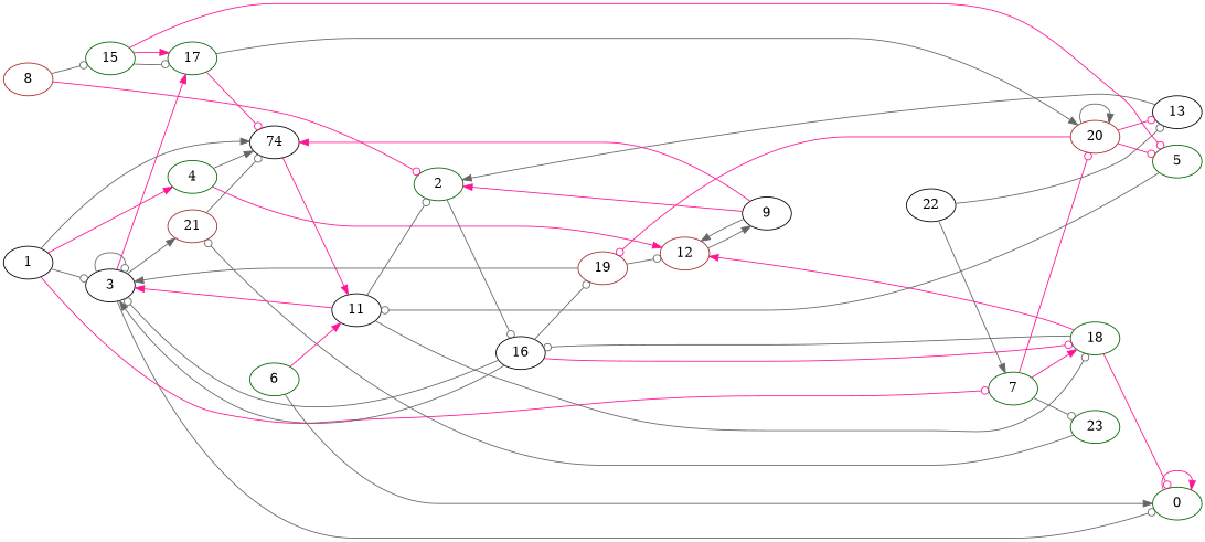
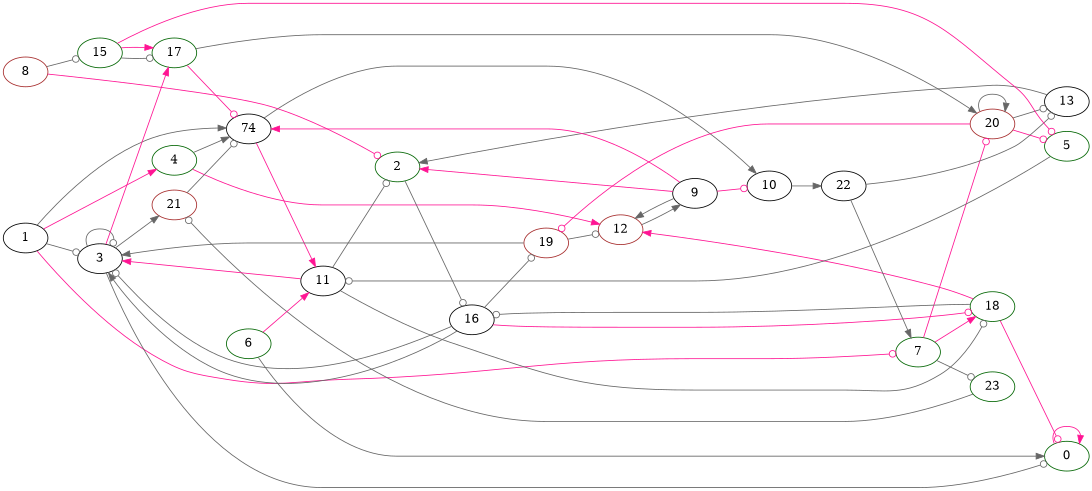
  digraph {
    rankdir=LR
    node [color=darkgreen]
    edge [arrowhead=odot color=gray40]
    0
    1 [color=black]
    7
    n4 [color=black label=74]
    3 [color=black]
    4
    23
    18
    20 [color=brown]
    11 [color=black]
+   10 [color=black]
    21 [color=brown]
    17
    12 [color=brown]
    16 [color=black]
    19 [color=brown]
    5
    13 [color=black]
    2
    22 [color=black]
    9 [color=black]
    6
    8 [color=brown]
    15
    0 -> 0 [arrowhead=normal color=deeppink]
    1 -> 7 [color=deeppink]
    1 -> n4 [arrowhead=normal]
    1 -> 3
    1 -> 4 [arrowhead=normal color=deeppink]
    7 -> 23
    7 -> 18 [arrowhead=normal color=deeppink]
    7 -> 20 [color=deeppink]
    n4 -> 11 [arrowhead=normal color=deeppink]
+   n4 -> 10 [arrowhead=normal]
    3 -> 0
    3 -> 3
    3 -> 21 [arrowhead=normal]
    3 -> 17 [arrowhead=normal color=deeppink]
    4 -> n4 [arrowhead=normal]
    4 -> 12 [arrowhead=normal color=deeppink]
    23 -> 21
    18 -> 0 [color=deeppink]
    18 -> 12 [arrowhead=normal color=deeppink]
    18 -> 16
    20 -> 20 [arrowhead=normal]
    20 -> 19 [color=deeppink]
    20 -> 5 [color=deeppink]
-   20 -> 13 [color=deeppink]
+   20 -> 13
    11 -> 3 [arrowhead=normal color=deeppink]
    11 -> 18
    11 -> 2
+   10 -> 22 [arrowhead=normal]
    21 -> n4
    17 -> n4 [color=deeppink]
    17 -> 20 [arrowhead=normal]
    12 -> 9 [arrowhead=normal]
    16 -> 3 [arrowhead=normal]
    16 -> 3
    16 -> 18 [color=deeppink]
    16 -> 19
    19 -> 3 [arrowhead=normal]
    19 -> 12
    5 -> 11
    13 -> 2 [arrowhead=normal]
    2 -> 16
    22 -> 7 [arrowhead=normal]
    22 -> 13
    9 -> n4 [arrowhead=normal color=deeppink]
+   9 -> 10 [color=deeppink]
    9 -> 12 [arrowhead=normal]
    9 -> 2 [arrowhead=normal color=deeppink]
    6 -> 0 [arrowhead=normal]
    6 -> 11 [arrowhead=normal color=deeppink]
    8 -> 2 [color=deeppink]
    8 -> 15
    15 -> 17
    15 -> 17 [arrowhead=normal color=deeppink]
    15 -> 5 [color=deeppink]
  }
